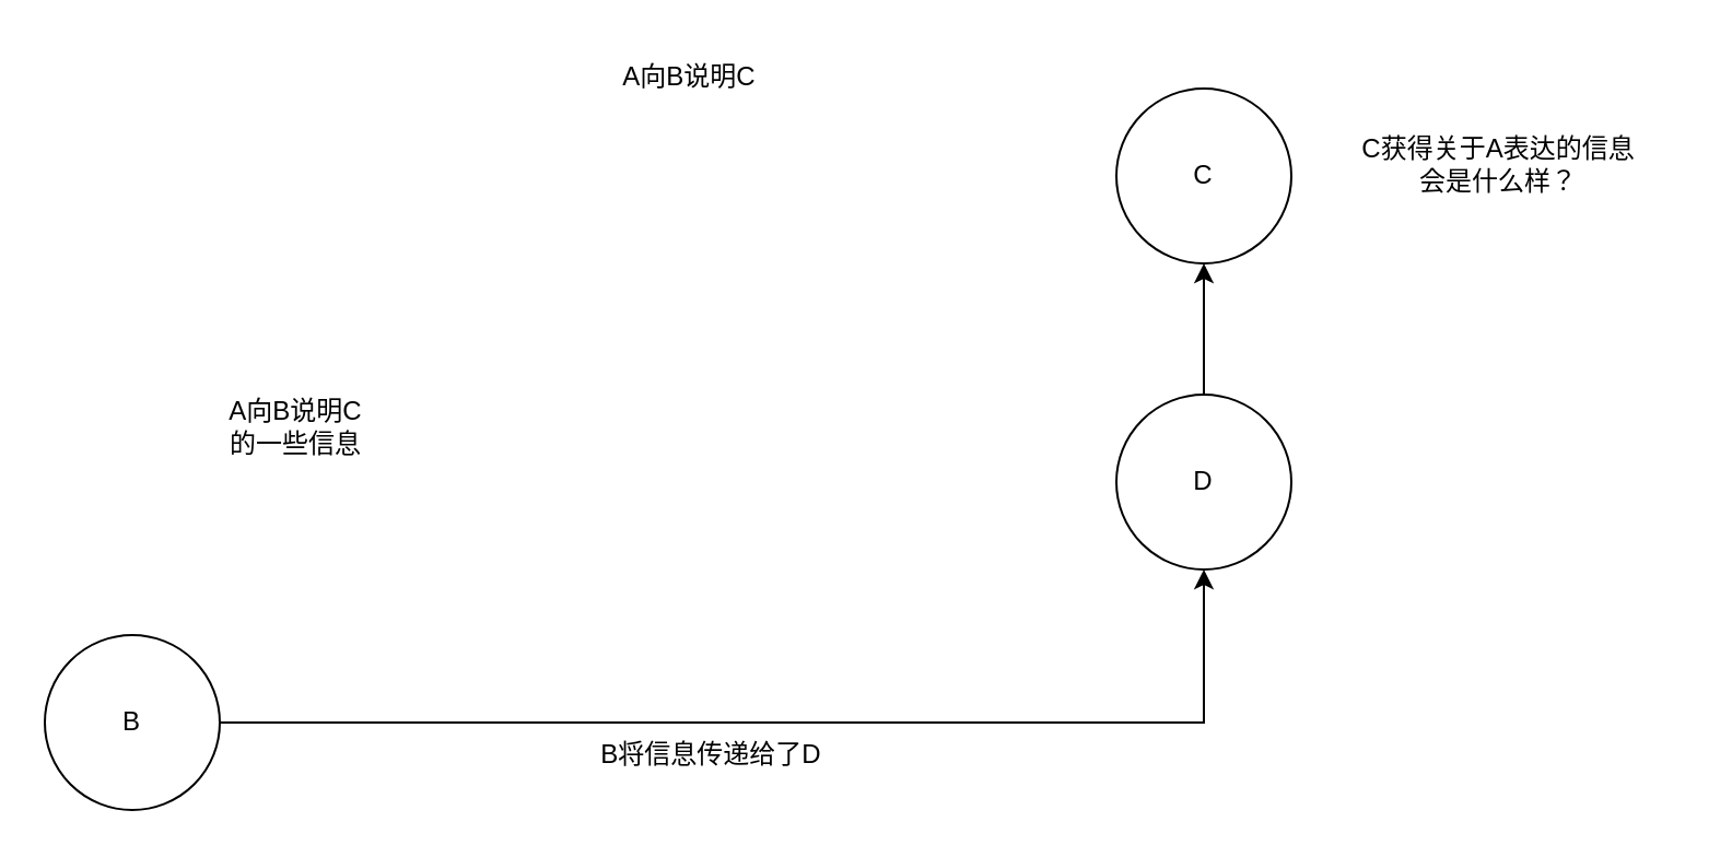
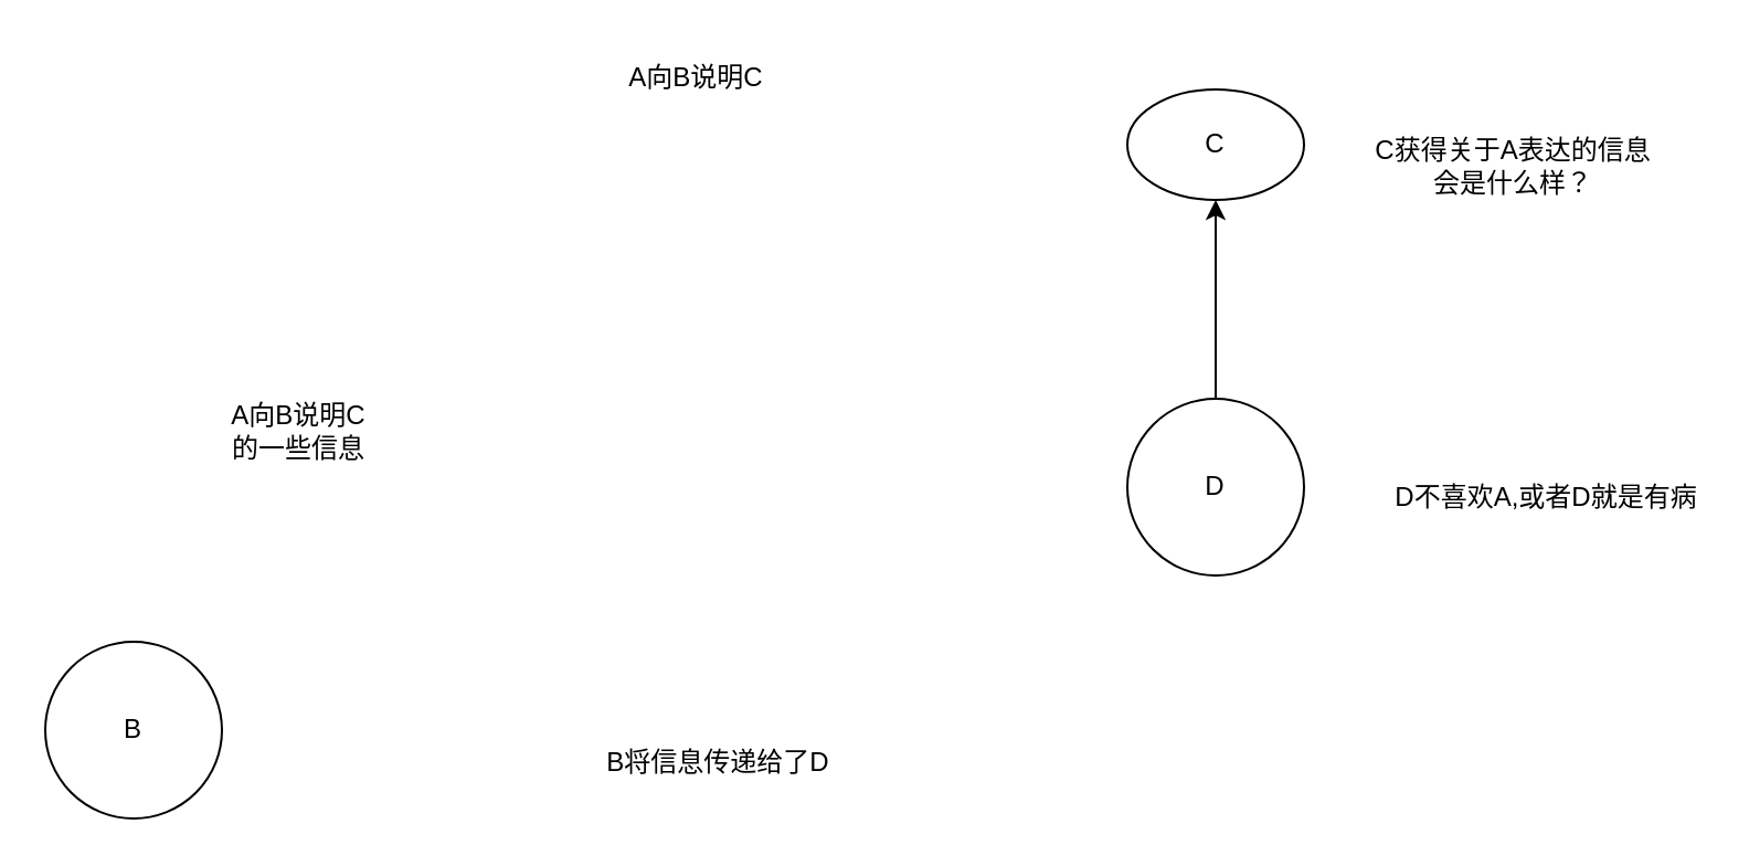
  <mxCell id="0" />
  <mxCell id="1" parent="0" />
  <mxCell id="2" style="edgeStyle=orthogonalEdgeStyle;rounded=0;orthogonalLoop=1;jettySize=auto;html=1;exitX=0.5;exitY=0;exitDx=0;exitDy=0;entryX=0.5;entryY=1;entryDx=0;entryDy=0;" edge="1" parent="1" source="3" target="6"><mxGeometry relative="1" as="geometry" /></mxCell>
  <mxCell id="3" value="D" style="ellipse;whiteSpace=wrap;html=1;aspect=fixed;" parent="1" vertex="1"><mxGeometry x="510" y="180" width="80" height="80" as="geometry" /></mxCell>
- <mxCell id="4" style="edgeStyle=orthogonalEdgeStyle;rounded=0;orthogonalLoop=1;jettySize=auto;html=1;exitX=1;exitY=0.5;exitDx=0;exitDy=0;entryX=0.5;entryY=1;entryDx=0;entryDy=0;" edge="1" parent="1" source="5" target="3"><mxGeometry relative="1" as="geometry" /></mxCell>
  <mxCell id="5" value="B" style="ellipse;whiteSpace=wrap;html=1;aspect=fixed;" parent="1" vertex="1"><mxGeometry x="20" y="290" width="80" height="80" as="geometry" /></mxCell>
- <mxCell id="6" value="C" style="ellipse;whiteSpace=wrap;html=1;aspect=fixed;" parent="1" vertex="1"><mxGeometry x="510" y="40" width="80" height="80" as="geometry" /></mxCell>
+ <mxCell id="6" value="C" style="ellipse;whiteSpace=wrap;html=1;aspect=fixed;" parent="1" vertex="1"><mxGeometry x="510" y="40" width="80" height="50" as="geometry" /></mxCell>
  <mxCell id="7" value="A向B说明C&lt;div&gt;的一些信息&lt;/div&gt;" style="text;html=1;align=center;verticalAlign=middle;whiteSpace=wrap;rounded=0;" vertex="1" parent="1"><mxGeometry x="50" y="180" width="170" height="30" as="geometry" /></mxCell>
  <mxCell id="8" value="B将信息传递给了D" style="text;html=1;align=center;verticalAlign=middle;whiteSpace=wrap;rounded=0;" vertex="1" parent="1"><mxGeometry x="250" y="330" width="150" height="30" as="geometry" /></mxCell>
+ <mxCell id="9" value="D不喜欢A,或者D就是有病" style="text;html=1;align=center;verticalAlign=middle;whiteSpace=wrap;rounded=0;" vertex="1" parent="1"><mxGeometry x="630" y="210" width="140" height="30" as="geometry" /></mxCell>
  <mxCell id="10" value="A向B说明C" style="text;html=1;align=center;verticalAlign=middle;whiteSpace=wrap;rounded=0;" vertex="1" parent="1"><mxGeometry x="260" y="20" width="110" height="30" as="geometry" /></mxCell>
  <mxCell id="11" value="C获得关于A表达的信息会是什么样？" style="text;html=1;align=center;verticalAlign=middle;whiteSpace=wrap;rounded=0;" vertex="1" parent="1"><mxGeometry x="620" y="60" width="130" height="30" as="geometry" /></mxCell>
